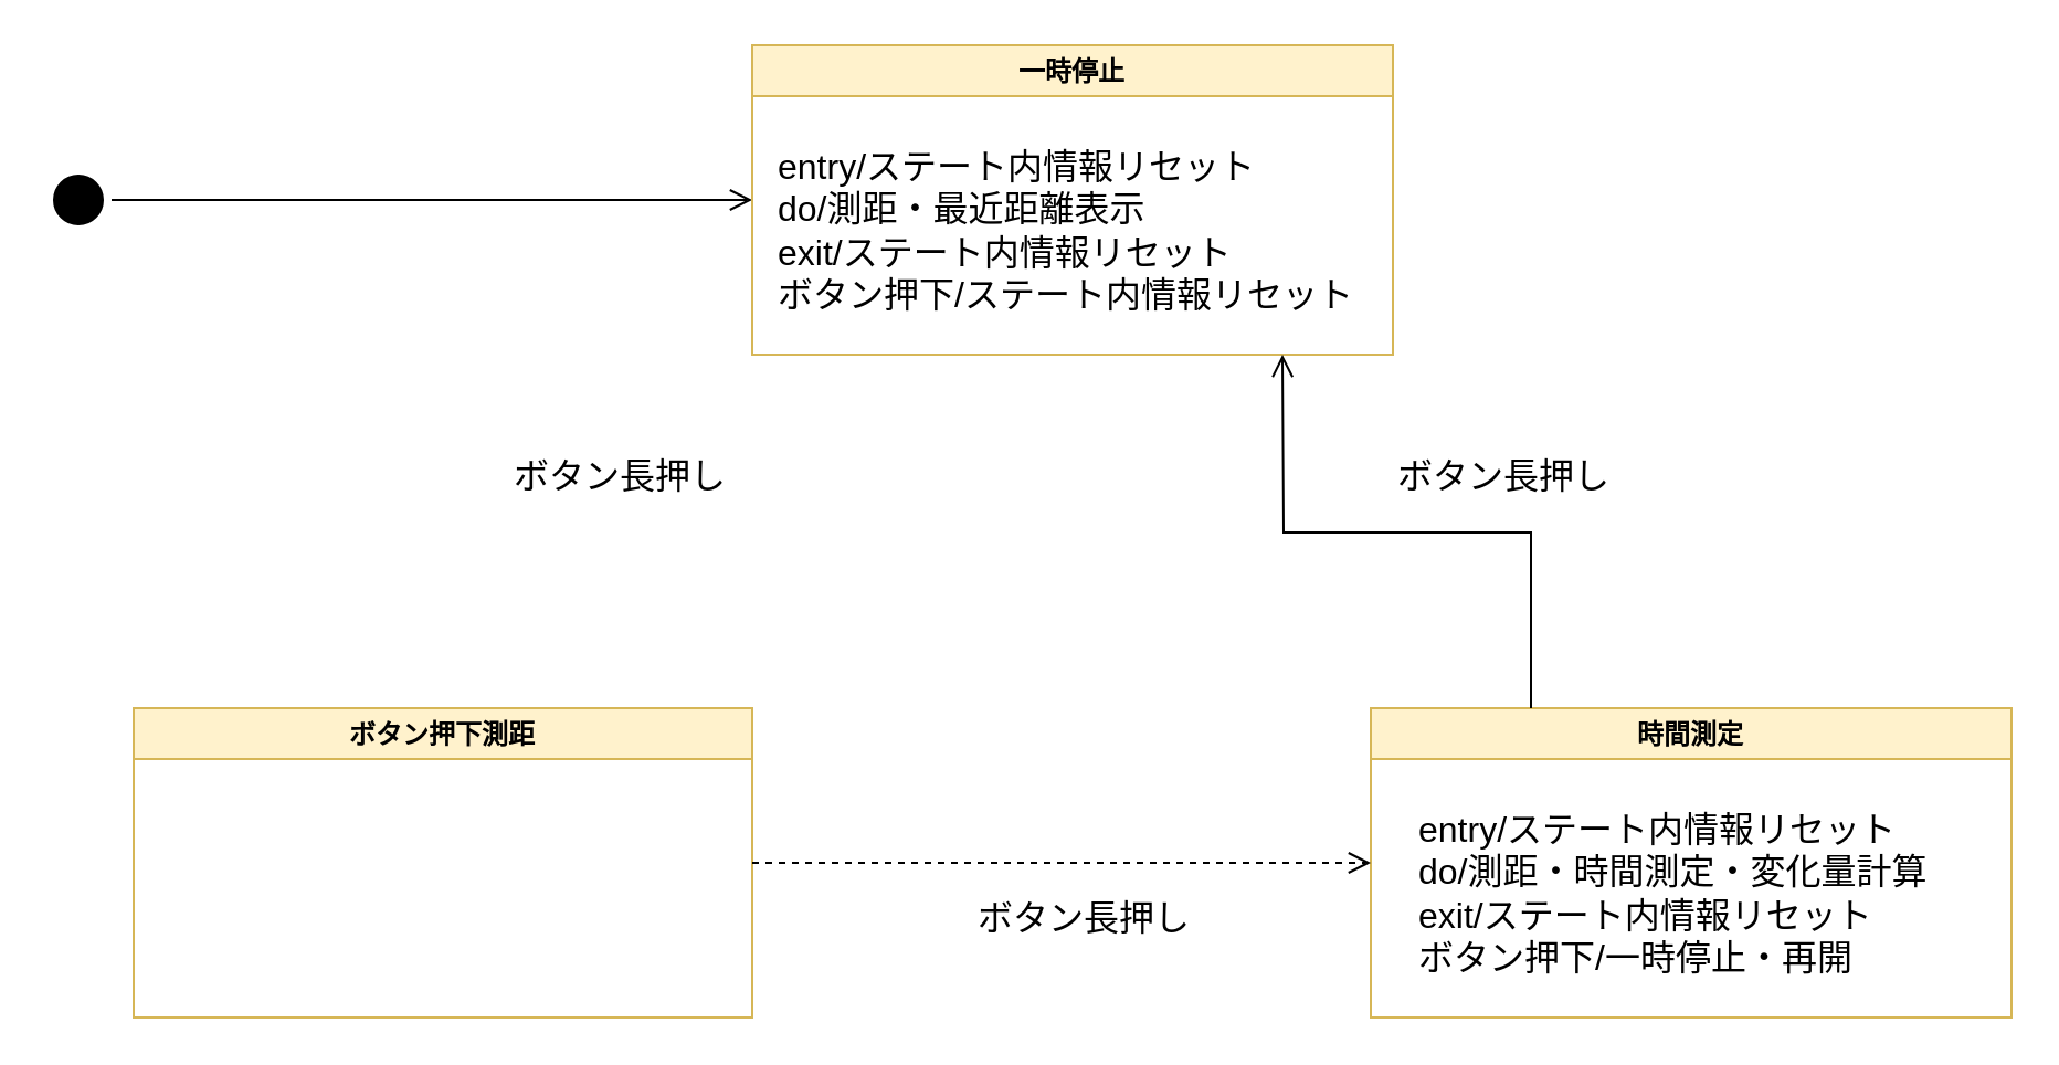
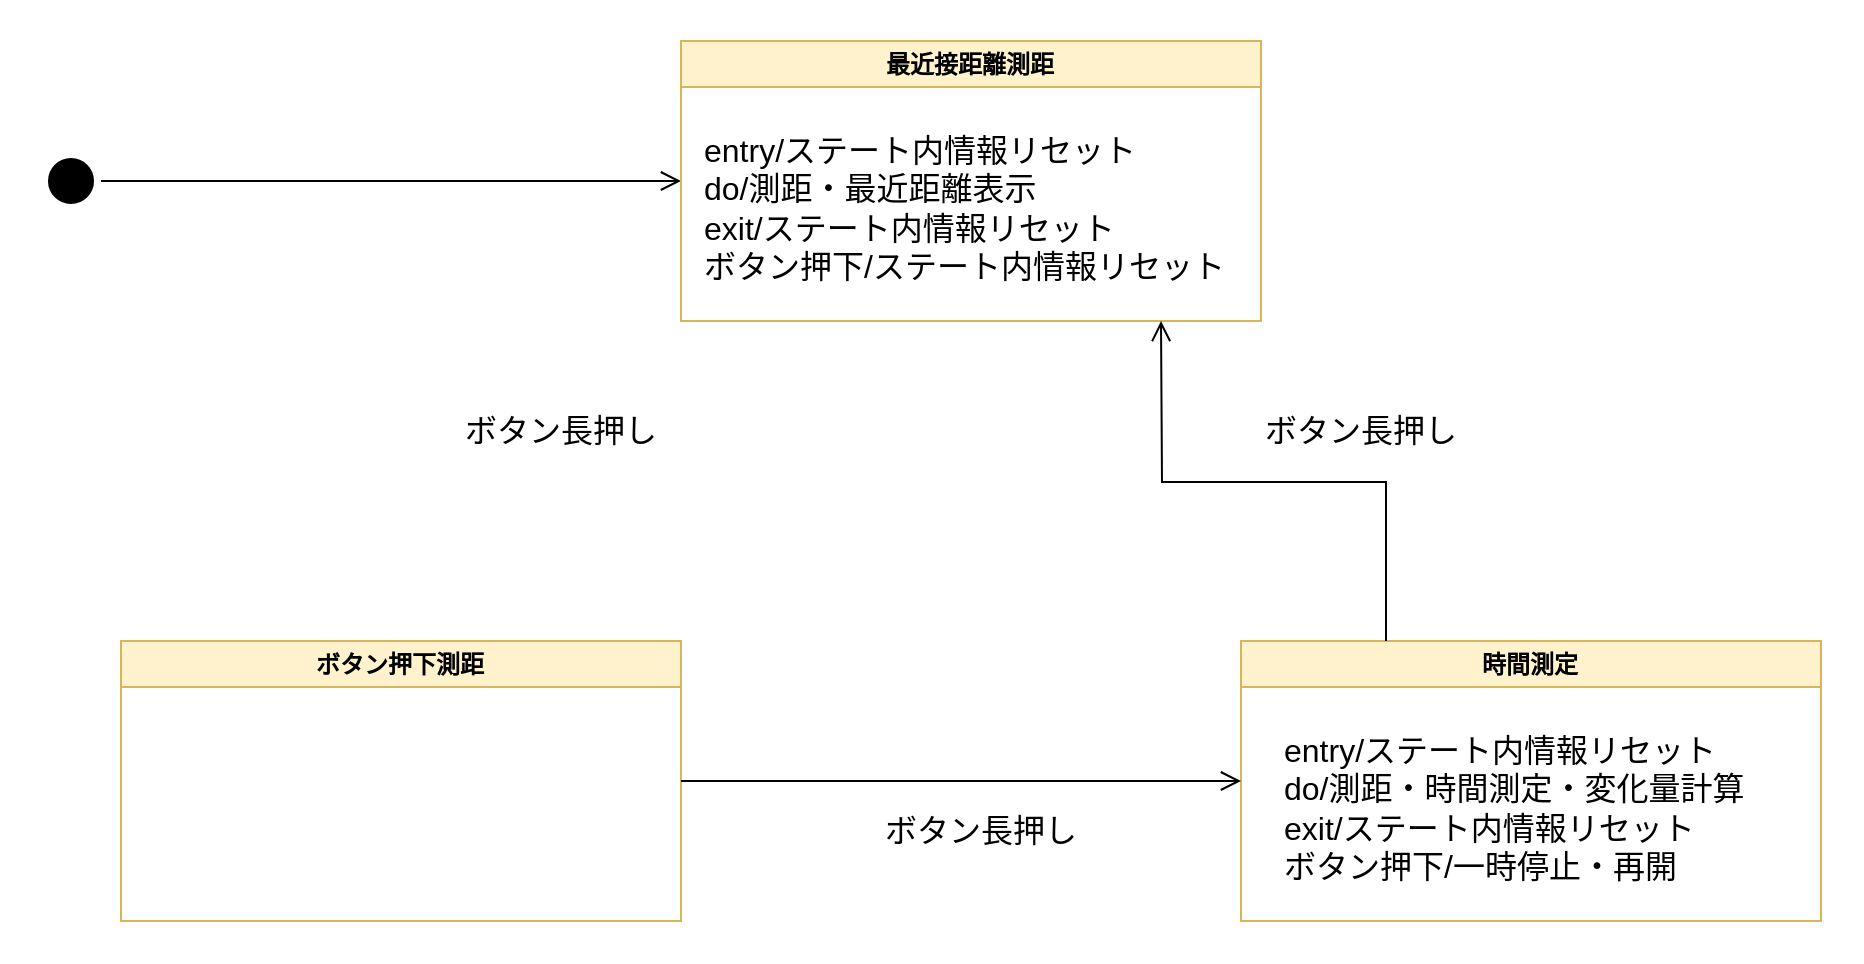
  <mxCell id="0" />
  <mxCell id="1" parent="0" />
  <mxCell id="2" value="" style="ellipse;html=1;shape=startState;fillColor=#000000;strokeColor=#000000;rounded=0;shadow=0;comic=0;labelBackgroundColor=none;fontFamily=Verdana;fontSize=12;fontColor=#000000;align=center;direction=south;" parent="1" vertex="1"><mxGeometry x="20" y="75" width="30" height="30" as="geometry" /></mxCell>
  <mxCell id="3" style="edgeStyle=orthogonalEdgeStyle;html=1;labelBackgroundColor=none;endArrow=open;endSize=8;strokeColor=#000000;fontFamily=Verdana;fontSize=12;align=left;rounded=0;fontColor=#000000;" parent="1" source="2" edge="1"><mxGeometry relative="1" as="geometry"><mxPoint x="340" y="90" as="targetPoint" /></mxGeometry></mxCell>
- <mxCell id="4" value="一時停止" style="swimlane;fillColor=#fff2cc;strokeColor=#d6b656;rounded=0;" vertex="1" parent="1"><mxGeometry x="340" y="20" width="290" height="140" as="geometry" /></mxCell>
+ <mxCell id="4" value="最近接距離測距" style="swimlane;fillColor=#fff2cc;strokeColor=#d6b656;rounded=0;" vertex="1" parent="1"><mxGeometry x="340" y="20" width="290" height="140" as="geometry" /></mxCell>
  <mxCell id="5" value="entry/ステート内情報リセット&lt;br&gt;do/測距・最近距離表示&lt;br&gt;exit/ステート内情報リセット&lt;br&gt;ボタン押下/ステート内情報リセット" style="text;html=1;align=left;verticalAlign=middle;resizable=0;points=[];autosize=1;strokeColor=none;fillColor=none;fontSize=16;rounded=0;glass=0;sketch=0;shadow=0;fillStyle=dots;" vertex="1" parent="4"><mxGeometry x="10" y="39" width="280" height="90" as="geometry" /></mxCell>
  <mxCell id="6" value="ボタン押下測距" style="swimlane;fillColor=#fff2cc;strokeColor=#d6b656;rounded=0;" vertex="1" parent="1"><mxGeometry x="60" y="320" width="280" height="140" as="geometry" /></mxCell>
  <mxCell id="7" value="時間測定" style="swimlane;fillColor=#fff2cc;strokeColor=#d6b656;rounded=0;" vertex="1" parent="1"><mxGeometry x="620" y="320" width="290" height="140" as="geometry" /></mxCell>
  <mxCell id="8" value="entry/ステート内情報リセット&lt;br&gt;do/測距・時間測定・変化量計算&lt;br&gt;exit/ステート内情報リセット&lt;br&gt;ボタン押下/一時停止・再開" style="text;html=1;align=left;verticalAlign=middle;resizable=0;points=[];autosize=1;strokeColor=none;fillColor=none;fontSize=16;rounded=0;glass=0;sketch=0;shadow=0;fillStyle=dots;" vertex="1" parent="7"><mxGeometry x="20" y="39" width="250" height="90" as="geometry" /></mxCell>
  <mxCell id="9" style="edgeStyle=orthogonalEdgeStyle;html=1;labelBackgroundColor=none;endArrow=open;endSize=8;strokeColor=#000000;fontFamily=Verdana;fontSize=12;align=left;rounded=0;exitX=0.25;exitY=0;exitDx=0;exitDy=0;" edge="1" parent="1" source="7"><mxGeometry relative="1" as="geometry"><mxPoint x="420" y="170" as="sourcePoint" /><mxPoint x="580" y="160" as="targetPoint" /></mxGeometry></mxCell>
- <mxCell id="10" style="edgeStyle=orthogonalEdgeStyle;html=1;labelBackgroundColor=none;endArrow=open;endSize=8;strokeColor=#000000;fontFamily=Verdana;fontSize=12;align=left;rounded=0;exitX=1;exitY=0.5;exitDx=0;exitDy=0;entryX=0;entryY=0.5;entryDx=0;entryDy=0;dashed=1;" edge="1" parent="1" source="6" target="7"><mxGeometry relative="1" as="geometry"><mxPoint x="370" y="400" as="sourcePoint" /><mxPoint x="620" y="400" as="targetPoint" /></mxGeometry></mxCell>
+ <mxCell id="10" style="edgeStyle=orthogonalEdgeStyle;html=1;labelBackgroundColor=none;endArrow=open;endSize=8;strokeColor=#000000;fontFamily=Verdana;fontSize=12;align=left;rounded=0;exitX=1;exitY=0.5;exitDx=0;exitDy=0;entryX=0;entryY=0.5;entryDx=0;entryDy=0;" edge="1" parent="1" source="6" target="7"><mxGeometry relative="1" as="geometry"><mxPoint x="370" y="400" as="sourcePoint" /><mxPoint x="620" y="400" as="targetPoint" /></mxGeometry></mxCell>
  <mxCell id="11" value="ボタン長押し&lt;span style=&quot;color: rgba(0, 0, 0, 0); font-family: monospace; font-size: 0px; text-align: start;&quot;&gt;%3CmxGraphModel%3E%3Croot%3E%3CmxCell%20id%3D%220%22%2F%3E%3CmxCell%20id%3D%221%22%20parent%3D%220%22%2F%3E%3CmxCell%20id%3D%222%22%20style%3D%22edgeStyle%3DorthogonalEdgeStyle%3Bhtml%3D1%3BlabelBackgroundColor%3Dnone%3BendArrow%3Dopen%3BendSize%3D8%3BstrokeColor%3D%23ff0000%3BfontFamily%3DVerdana%3BfontSize%3D12%3Balign%3Dleft%3Brounded%3D0%3B%22%20edge%3D%221%22%20parent%3D%221%22%3E%3CmxGeometry%20relative%3D%221%22%20as%3D%22geometry%22%3E%3CmxPoint%20x%3D%22110%22%20y%3D%22150%22%20as%3D%22sourcePoint%22%2F%3E%3CmxPoint%20x%3D%22400%22%20y%3D%22150%22%20as%3D%22targetPoint%22%2F%3E%3C%2FmxGeometry%3E%3C%2FmxCell%3E%3C%2Froot%3E%3C%2FmxGraphModel%3E&lt;/span&gt;" style="text;html=1;align=center;verticalAlign=middle;resizable=0;points=[];autosize=1;strokeColor=none;fillColor=none;fontSize=16;fontColor=#000000;" vertex="1" parent="1"><mxGeometry x="220" y="200" width="120" height="30" as="geometry" /></mxCell>
  <mxCell id="12" value="ボタン長押し&lt;span style=&quot;color: rgba(0, 0, 0, 0); font-family: monospace; font-size: 0px; text-align: start;&quot;&gt;%3CmxGraphModel%3E%3Croot%3E%3CmxCell%20id%3D%220%22%2F%3E%3CmxCell%20id%3D%221%22%20parent%3D%220%22%2F%3E%3CmxCell%20id%3D%222%22%20style%3D%22edgeStyle%3DorthogonalEdgeStyle%3Bhtml%3D1%3BlabelBackgroundColor%3Dnone%3BendArrow%3Dopen%3BendSize%3D8%3BstrokeColor%3D%23ff0000%3BfontFamily%3DVerdana%3BfontSize%3D12%3Balign%3Dleft%3Brounded%3D0%3B%22%20edge%3D%221%22%20parent%3D%221%22%3E%3CmxGeometry%20relative%3D%221%22%20as%3D%22geometry%22%3E%3CmxPoint%20x%3D%22110%22%20y%3D%22150%22%20as%3D%22sourcePoint%22%2F%3E%3CmxPoint%20x%3D%22400%22%20y%3D%22150%22%20as%3D%22targetPoint%22%2F%3E%3C%2FmxGeometry%3E%3C%2FmxCell%3E%3C%2Froot%3E%3C%2FmxGraphModel%3E&lt;/span&gt;" style="text;html=1;align=center;verticalAlign=middle;resizable=0;points=[];autosize=1;strokeColor=none;fillColor=none;fontSize=16;fontColor=#000000;" vertex="1" parent="1"><mxGeometry x="430" y="400" width="120" height="30" as="geometry" /></mxCell>
  <mxCell id="13" value="ボタン長押し&lt;span style=&quot;color: rgba(0, 0, 0, 0); font-family: monospace; font-size: 0px; text-align: start;&quot;&gt;%3CmxGraphModel%3E%3Croot%3E%3CmxCell%20id%3D%220%22%2F%3E%3CmxCell%20id%3D%221%22%20parent%3D%220%22%2F%3E%3CmxCell%20id%3D%222%22%20style%3D%22edgeStyle%3DorthogonalEdgeStyle%3Bhtml%3D1%3BlabelBackgroundColor%3Dnone%3BendArrow%3Dopen%3BendSize%3D8%3BstrokeColor%3D%23ff0000%3BfontFamily%3DVerdana%3BfontSize%3D12%3Balign%3Dleft%3Brounded%3D0%3B%22%20edge%3D%221%22%20parent%3D%221%22%3E%3CmxGeometry%20relative%3D%221%22%20as%3D%22geometry%22%3E%3CmxPoint%20x%3D%22110%22%20y%3D%22150%22%20as%3D%22sourcePoint%22%2F%3E%3CmxPoint%20x%3D%22400%22%20y%3D%22150%22%20as%3D%22targetPoint%22%2F%3E%3C%2FmxGeometry%3E%3C%2FmxCell%3E%3C%2Froot%3E%3C%2FmxGraphModel%3E&lt;/span&gt;" style="text;html=1;align=center;verticalAlign=middle;resizable=0;points=[];autosize=1;strokeColor=none;fillColor=none;fontSize=16;fontColor=#000000;" vertex="1" parent="1"><mxGeometry x="620" y="200" width="120" height="30" as="geometry" /></mxCell>
